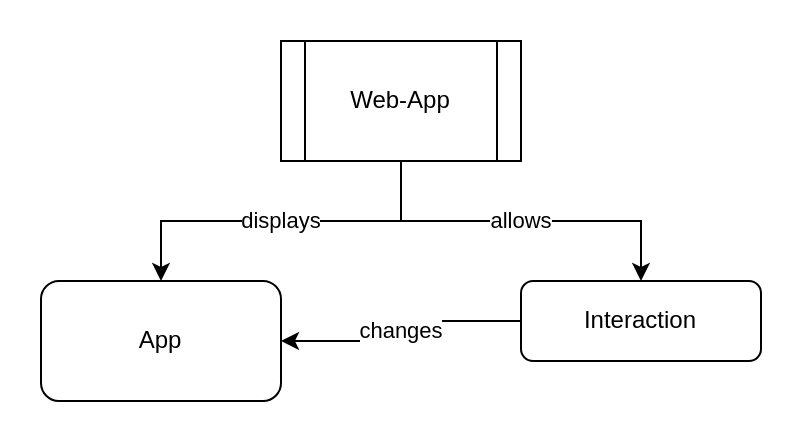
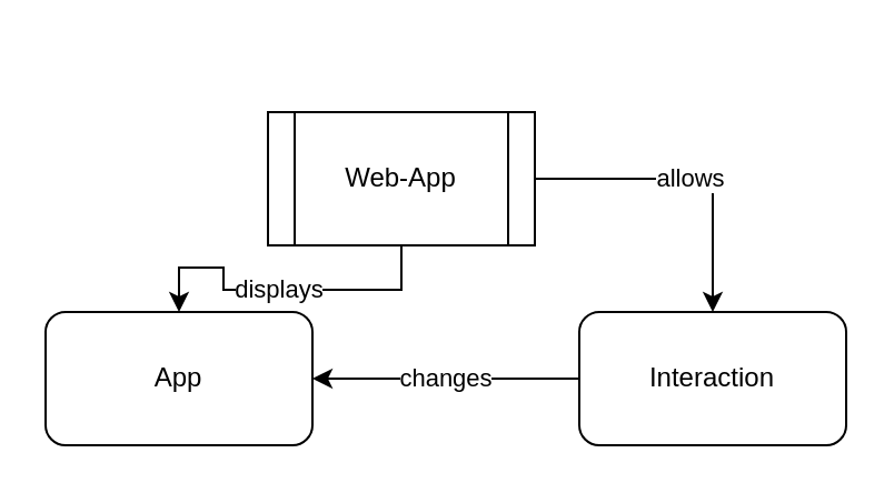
  <mxCell id="0" />
  <mxCell id="1" parent="0" />
  <mxCell id="2" value="displays" style="edgeStyle=orthogonalEdgeStyle;rounded=0;orthogonalLoop=1;jettySize=auto;html=1;" edge="1" parent="1" source="4" target="5"><mxGeometry relative="1" as="geometry" /></mxCell>
  <mxCell id="3" value="allows&lt;br&gt;" style="edgeStyle=orthogonalEdgeStyle;rounded=0;orthogonalLoop=1;jettySize=auto;html=1;" edge="1" parent="1" source="4" target="7"><mxGeometry relative="1" as="geometry" /></mxCell>
- <mxCell id="4" value="Web-App" style="shape=process;whiteSpace=wrap;html=1;backgroundOutline=1;" vertex="1" parent="1"><mxGeometry x="140" y="20" width="120" height="60" as="geometry" /></mxCell>
+ <mxCell id="4" value="Web-App" style="shape=process;whiteSpace=wrap;html=1;backgroundOutline=1;" vertex="1" parent="1"><mxGeometry x="120" y="50" width="120" height="60" as="geometry" /></mxCell>
  <mxCell id="5" value="App" style="rounded=1;whiteSpace=wrap;html=1;" vertex="1" parent="1"><mxGeometry x="20" y="140" width="120" height="60" as="geometry" /></mxCell>
  <mxCell id="6" value="changes" style="edgeStyle=orthogonalEdgeStyle;rounded=0;orthogonalLoop=1;jettySize=auto;html=1;" edge="1" parent="1" source="7" target="5"><mxGeometry relative="1" as="geometry" /></mxCell>
- <mxCell id="7" value="Interaction" style="rounded=1;whiteSpace=wrap;html=1;" vertex="1" parent="1"><mxGeometry x="260" y="140" width="120" height="40" as="geometry" /></mxCell>
+ <mxCell id="7" value="Interaction" style="rounded=1;whiteSpace=wrap;html=1;" vertex="1" parent="1"><mxGeometry x="260" y="140" width="120" height="60" as="geometry" /></mxCell>
